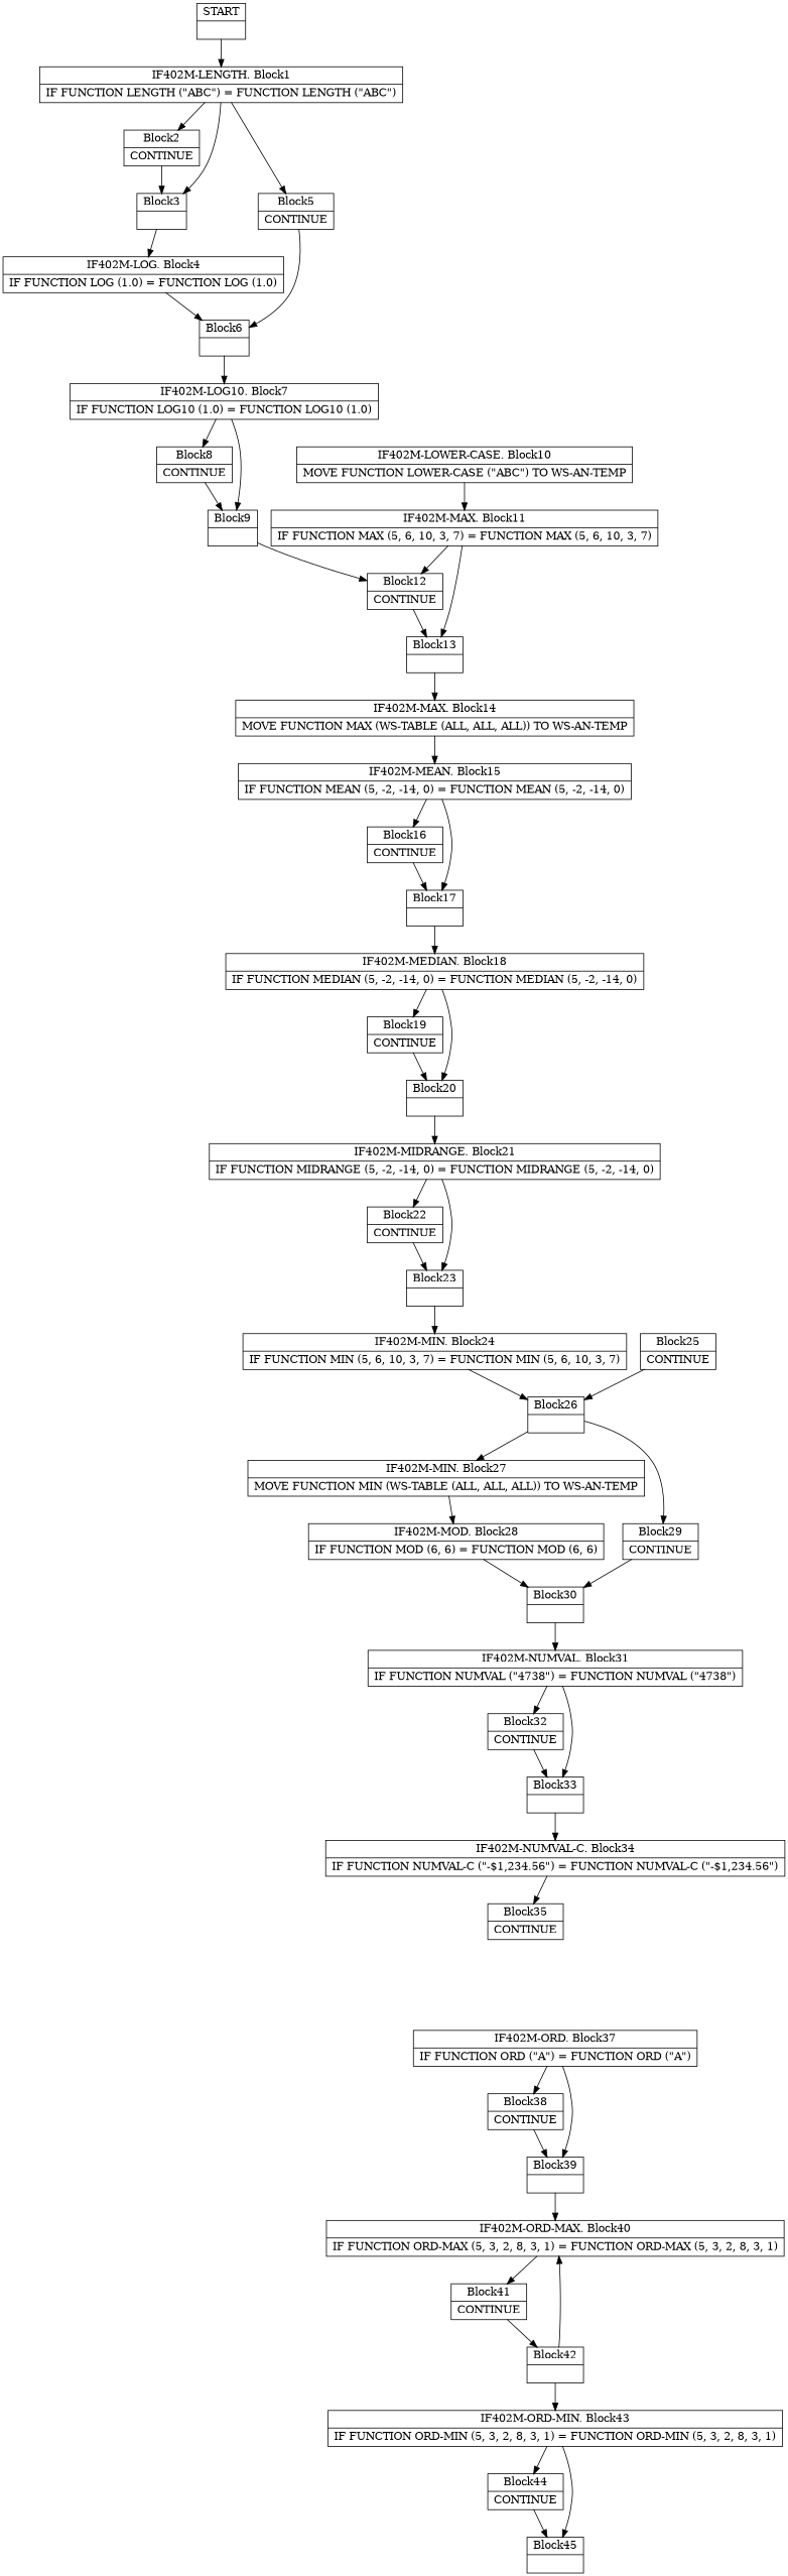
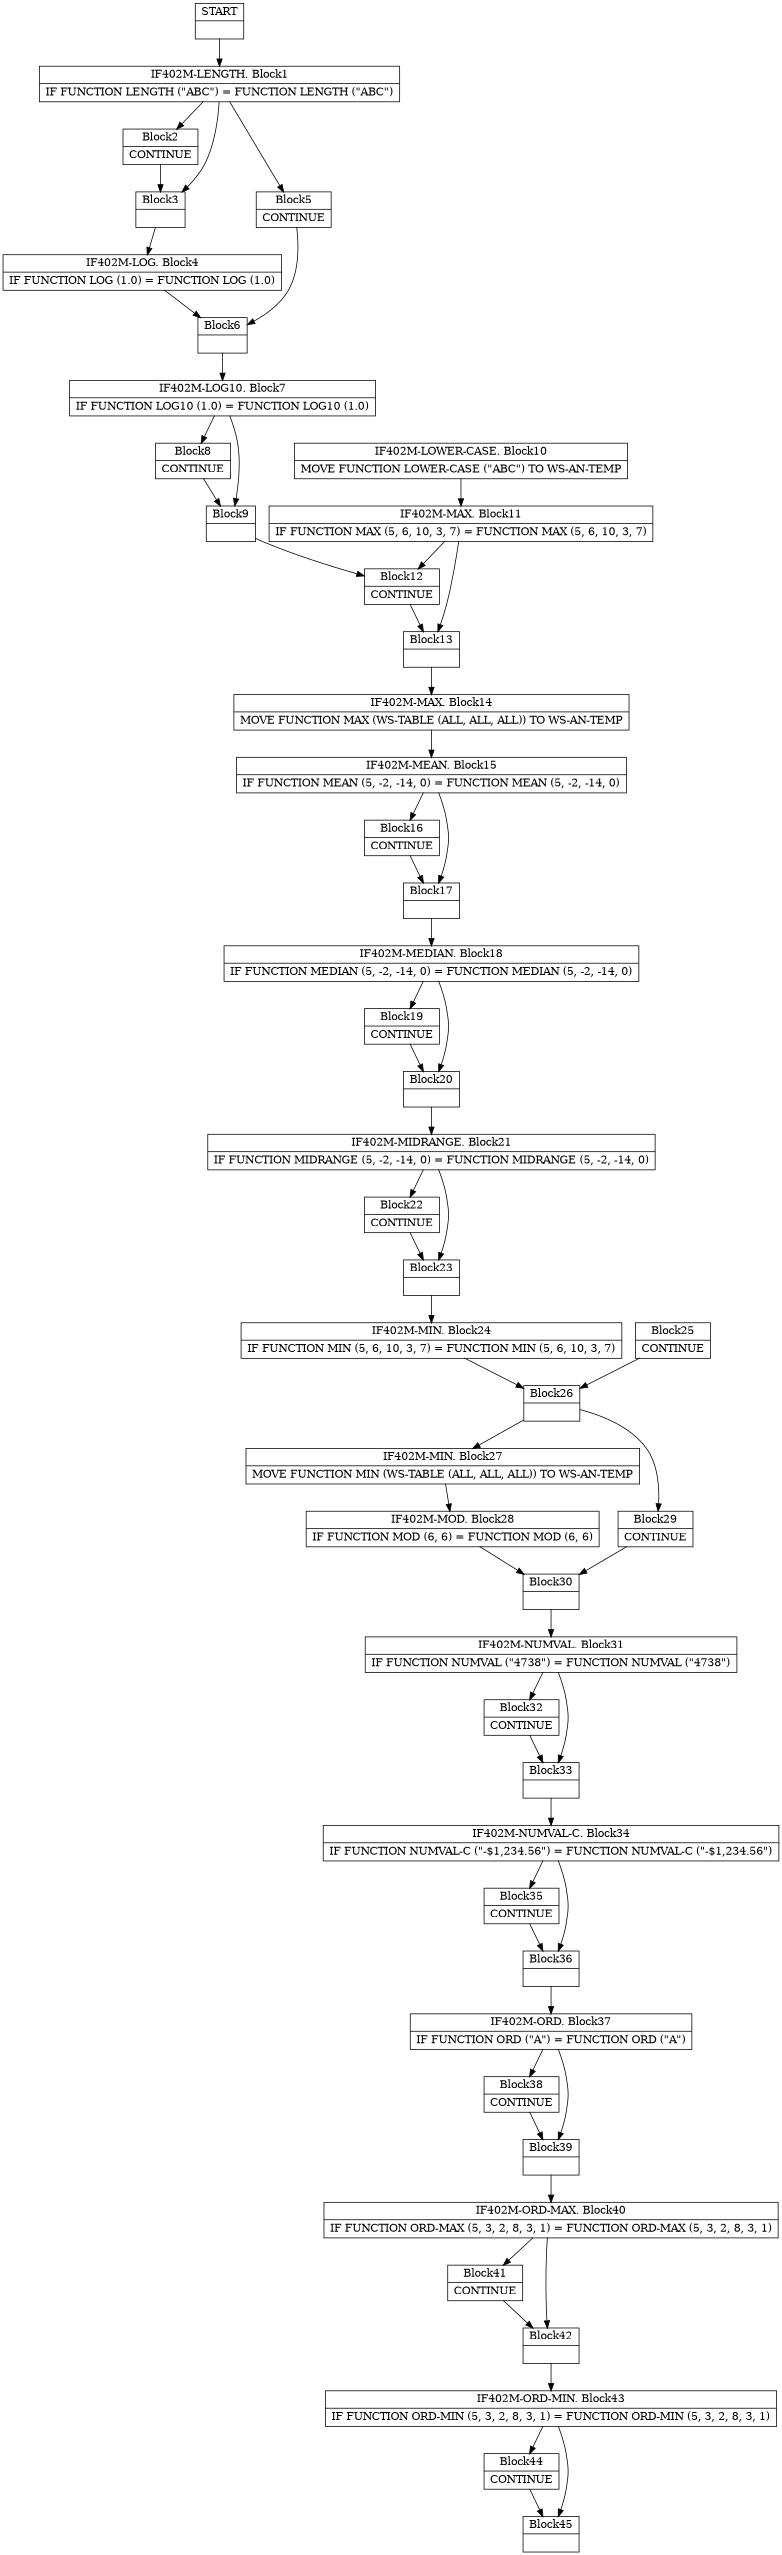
  digraph {
    node [shape=record]
    edge [arrowtail=empty]
    n1 [label="{START|}"]
    n2 [label="{IF402M-LENGTH. Block1|    IF FUNCTION LENGTH (\"ABC\") = FUNCTION LENGTH (\"ABC\")\l}"]
    n3 [label="{Block2|                CONTINUE\l}"]
    n4 [label="{Block3|}"]
    n5 [label="{Block5|                CONTINUE\l}"]
    n6 [label="{IF402M-LOG. Block4|    IF FUNCTION LOG (1.0) = FUNCTION LOG (1.0)\l}"]
    n7 [label="{Block6|}"]
    n8 [label="{IF402M-LOG10. Block7|    IF FUNCTION LOG10 (1.0) = FUNCTION LOG10 (1.0)\l}"]
    n9 [label="{Block8|                CONTINUE\l}"]
    n10 [label="{Block9|}"]
    n11 [label="{Block12|                CONTINUE\l}"]
    n12 [label="{IF402M-LOWER-CASE. Block10|    MOVE FUNCTION LOWER-CASE (\"ABC\") TO WS-AN-TEMP\l}"]
    n13 [label="{IF402M-MAX. Block11|    IF FUNCTION MAX (5, 6, 10, 3, 7) =          FUNCTION MAX (5, 6, 10, 3, 7)\l}"]
    n14 [label="{Block13|}"]
    n15 [label="{IF402M-MAX. Block14|    MOVE FUNCTION MAX (WS-TABLE (ALL, ALL, ALL)) TO WS-AN-TEMP\l}"]
    n16 [label="{IF402M-MEAN. Block15|    IF FUNCTION MEAN (5, -2, -14, 0) =          FUNCTION MEAN (5, -2, -14, 0)\l}"]
    n17 [label="{Block16|                CONTINUE\l}"]
    n18 [label="{Block17|}"]
    n19 [label="{IF402M-MEDIAN. Block18|    IF FUNCTION MEDIAN (5, -2, -14, 0) =          FUNCTION MEDIAN (5, -2, -14, 0)\l}"]
    n20 [label="{Block19|                CONTINUE\l}"]
    n21 [label="{Block20|}"]
    n22 [label="{IF402M-MIDRANGE. Block21|    IF FUNCTION MIDRANGE (5, -2, -14, 0) =          FUNCTION MIDRANGE (5, -2, -14, 0)\l}"]
    n23 [label="{Block22|                CONTINUE\l}"]
    n24 [label="{Block23|}"]
    n25 [label="{IF402M-MIN. Block24|    IF FUNCTION MIN (5, 6, 10, 3, 7) =          FUNCTION MIN (5, 6, 10, 3, 7)\l}"]
    n26 [label="{Block26|}"]
    n27 [label="{Block25|                CONTINUE\l}"]
    n28 [label="{IF402M-MIN. Block27|    MOVE FUNCTION MIN (WS-TABLE (ALL, ALL, ALL)) TO WS-AN-TEMP\l}"]
    n29 [label="{Block29|                CONTINUE\l}"]
    n30 [label="{IF402M-MOD. Block28|    IF FUNCTION MOD (6, 6) = FUNCTION MOD (6, 6)\l}"]
    n31 [label="{Block30|}"]
    n32 [label="{IF402M-NUMVAL. Block31|    IF FUNCTION NUMVAL (\"4738\") = FUNCTION NUMVAL (\"4738\")\l}"]
    n33 [label="{Block32|                CONTINUE\l}"]
    n34 [label="{Block33|}"]
    n35 [label="{IF402M-NUMVAL-C. Block34|    IF FUNCTION NUMVAL-C (\"-$1,234.56\") =          FUNCTION NUMVAL-C (\"-$1,234.56\")\l}"]
    n36 [label="{Block35|                CONTINUE\l}"]
+   n37 [label="{Block36|}"]
    n38 [label="{IF402M-ORD. Block37|    IF FUNCTION ORD (\"A\") = FUNCTION ORD (\"A\")\l}"]
    n39 [label="{Block38|                CONTINUE\l}"]
    n40 [label="{Block39|}"]
    n41 [label="{IF402M-ORD-MAX. Block40|    IF FUNCTION ORD-MAX (5, 3, 2, 8, 3, 1) =          FUNCTION ORD-MAX (5, 3, 2, 8, 3, 1)\l}"]
    n42 [label="{Block41|                CONTINUE\l}"]
    n43 [label="{Block42|}"]
    n44 [label="{IF402M-ORD-MIN. Block43|    IF FUNCTION ORD-MIN (5, 3, 2, 8, 3, 1) =          FUNCTION ORD-MIN (5, 3, 2, 8, 3, 1)\l}"]
    n45 [label="{Block44|                CONTINUE\l}"]
    n46 [label="{Block45|}"]
    n1 -> n2
    n2 -> n3
    n2 -> n4
    n2 -> n5
    n3 -> n4
    n4 -> n6
    n5 -> n7
    n6 -> n7
    n7 -> n8
    n8 -> n9
    n8 -> n10
    n9 -> n10
    n10 -> n11
    n11 -> n14
    n12 -> n13
    n13 -> n11
    n13 -> n14
    n14 -> n15
    n15 -> n16
    n16 -> n17
    n16 -> n18
    n17 -> n18
    n18 -> n19
    n19 -> n20
    n19 -> n21
    n20 -> n21
    n21 -> n22
    n22 -> n23
    n22 -> n24
    n23 -> n24
    n24 -> n25
    n25 -> n26
    n26 -> n28
    n26 -> n29
    n27 -> n26
    n28 -> n30
    n29 -> n31
    n30 -> n31
    n31 -> n32
    n32 -> n33
    n32 -> n34
    n33 -> n34
    n34 -> n35
    n35 -> n36
+   n35 -> n37
+   n36 -> n37
+   n37 -> n38
    n38 -> n39
    n38 -> n40
    n39 -> n40
    n40 -> n41
    n41 -> n42
-   n43 -> n41
+   n41 -> n43
    n42 -> n43
    n43 -> n44
    n44 -> n45
    n44 -> n46
    n45 -> n46
  }
